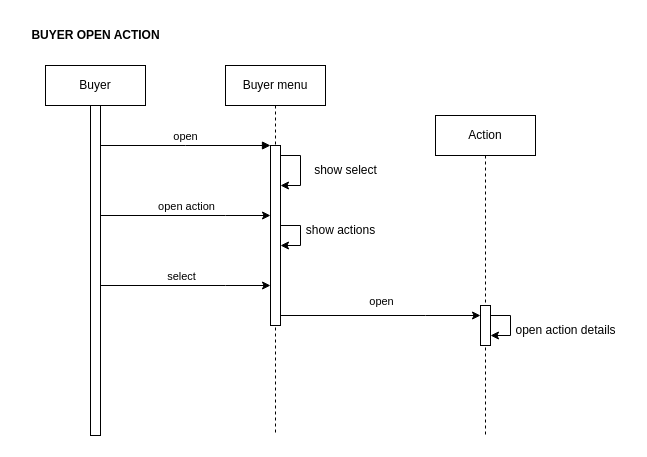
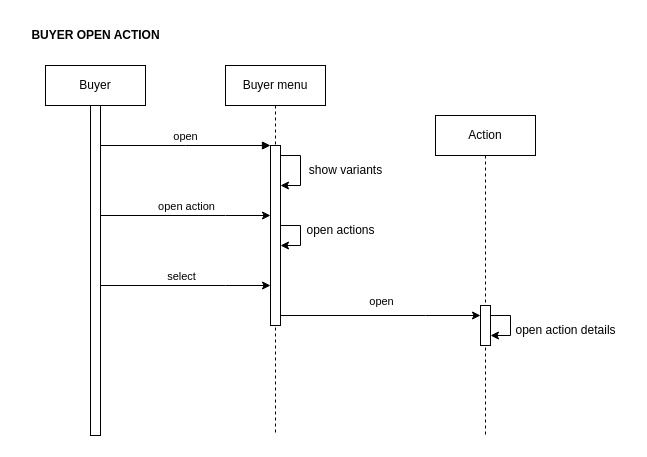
  <mxCell id="0" />
  <mxCell id="1" parent="0" />
  <mxCell id="2" value="Buyer" style="shape=umlLifeline;perimeter=lifelinePerimeter;whiteSpace=wrap;html=1;container=0;dropTarget=0;collapsible=0;recursiveResize=0;outlineConnect=0;portConstraint=eastwest;newEdgeStyle={&quot;edgeStyle&quot;:&quot;elbowEdgeStyle&quot;,&quot;elbow&quot;:&quot;vertical&quot;,&quot;curved&quot;:0,&quot;rounded&quot;:0};" vertex="1" parent="1"><mxGeometry x="45" y="65" width="100" height="370" as="geometry" /></mxCell>
  <mxCell id="3" value="" style="html=1;points=[];perimeter=orthogonalPerimeter;outlineConnect=0;targetShapes=umlLifeline;portConstraint=eastwest;newEdgeStyle={&quot;edgeStyle&quot;:&quot;elbowEdgeStyle&quot;,&quot;elbow&quot;:&quot;vertical&quot;,&quot;curved&quot;:0,&quot;rounded&quot;:0};" vertex="1" parent="2"><mxGeometry x="45" y="40" width="10" height="330" as="geometry" /></mxCell>
  <mxCell id="4" value="Buyer menu" style="shape=umlLifeline;perimeter=lifelinePerimeter;whiteSpace=wrap;html=1;container=0;dropTarget=0;collapsible=0;recursiveResize=0;outlineConnect=0;portConstraint=eastwest;newEdgeStyle={&quot;edgeStyle&quot;:&quot;elbowEdgeStyle&quot;,&quot;elbow&quot;:&quot;vertical&quot;,&quot;curved&quot;:0,&quot;rounded&quot;:0};" vertex="1" parent="1"><mxGeometry x="225" y="65" width="100" height="370" as="geometry" /></mxCell>
  <mxCell id="5" value="" style="html=1;points=[];perimeter=orthogonalPerimeter;outlineConnect=0;targetShapes=umlLifeline;portConstraint=eastwest;newEdgeStyle={&quot;edgeStyle&quot;:&quot;elbowEdgeStyle&quot;,&quot;elbow&quot;:&quot;vertical&quot;,&quot;curved&quot;:0,&quot;rounded&quot;:0};" vertex="1" parent="4"><mxGeometry x="45" y="80" width="10" height="180" as="geometry" /></mxCell>
  <mxCell id="6" value="" style="endArrow=classic;html=1;rounded=0;" edge="1" parent="4" source="5" target="5"><mxGeometry width="50" height="50" relative="1" as="geometry"><mxPoint x="70" y="120" as="sourcePoint" /><mxPoint x="120" y="70" as="targetPoint" /><Array as="points"><mxPoint x="75" y="90" /><mxPoint x="75" y="120" /></Array></mxGeometry></mxCell>
  <mxCell id="7" value="" style="endArrow=classic;html=1;rounded=0;" edge="1" parent="4" source="5" target="5"><mxGeometry width="50" height="50" relative="1" as="geometry"><mxPoint x="50" y="200" as="sourcePoint" /><mxPoint x="100" y="150" as="targetPoint" /><Array as="points"><mxPoint x="75" y="160" /><mxPoint x="75" y="180" /></Array></mxGeometry></mxCell>
  <mxCell id="8" value="open" style="html=1;verticalAlign=bottom;endArrow=block;edgeStyle=elbowEdgeStyle;elbow=vertical;curved=0;rounded=0;" edge="1" parent="1" source="3" target="5"><mxGeometry relative="1" as="geometry"><mxPoint x="200" y="155" as="sourcePoint" /><Array as="points"><mxPoint x="185" y="145" /></Array></mxGeometry></mxCell>
- <mxCell id="9" value="show select" style="text;html=1;align=center;verticalAlign=middle;resizable=0;points=[];autosize=1;strokeColor=none;fillColor=none;" vertex="1" parent="1"><mxGeometry x="295" y="155" width="100" height="30" as="geometry" /></mxCell>
+ <mxCell id="9" value="show variants" style="text;html=1;align=center;verticalAlign=middle;resizable=0;points=[];autosize=1;strokeColor=none;fillColor=none;" vertex="1" parent="1"><mxGeometry x="295" y="155" width="100" height="30" as="geometry" /></mxCell>
  <mxCell id="10" value="" style="endArrow=classic;html=1;rounded=0;" edge="1" parent="1" source="3" target="5"><mxGeometry relative="1" as="geometry"><mxPoint x="155" y="214.58" as="sourcePoint" /><mxPoint x="255" y="214.58" as="targetPoint" /><Array as="points"><mxPoint x="225" y="215" /></Array></mxGeometry></mxCell>
  <mxCell id="11" value="open action" style="edgeLabel;resizable=0;html=1;align=center;verticalAlign=middle;" connectable="0" vertex="1" parent="10"><mxGeometry relative="1" as="geometry"><mxPoint y="-10" as="offset" /></mxGeometry></mxCell>
- <mxCell id="12" value="show actions" style="text;html=1;align=center;verticalAlign=middle;resizable=0;points=[];autosize=1;strokeColor=none;fillColor=none;" vertex="1" parent="1"><mxGeometry x="295" y="215" width="90" height="30" as="geometry" /></mxCell>
+ <mxCell id="12" value="open actions" style="text;html=1;align=center;verticalAlign=middle;resizable=0;points=[];autosize=1;strokeColor=none;fillColor=none;" vertex="1" parent="1"><mxGeometry x="295" y="215" width="90" height="30" as="geometry" /></mxCell>
  <mxCell id="13" value="Action" style="shape=umlLifeline;perimeter=lifelinePerimeter;whiteSpace=wrap;html=1;container=0;dropTarget=0;collapsible=0;recursiveResize=0;outlineConnect=0;portConstraint=eastwest;newEdgeStyle={&quot;edgeStyle&quot;:&quot;elbowEdgeStyle&quot;,&quot;elbow&quot;:&quot;vertical&quot;,&quot;curved&quot;:0,&quot;rounded&quot;:0};" vertex="1" parent="1"><mxGeometry x="435" y="115" width="100" height="320" as="geometry" /></mxCell>
  <mxCell id="14" value="" style="html=1;points=[];perimeter=orthogonalPerimeter;outlineConnect=0;targetShapes=umlLifeline;portConstraint=eastwest;newEdgeStyle={&quot;edgeStyle&quot;:&quot;elbowEdgeStyle&quot;,&quot;elbow&quot;:&quot;vertical&quot;,&quot;curved&quot;:0,&quot;rounded&quot;:0};" vertex="1" parent="13"><mxGeometry x="45" y="190" width="10" height="40" as="geometry" /></mxCell>
  <mxCell id="15" value="" style="endArrow=classic;html=1;rounded=0;" edge="1" parent="13" source="14" target="14"><mxGeometry width="50" height="50" relative="1" as="geometry"><mxPoint x="140" y="240" as="sourcePoint" /><mxPoint x="190" y="190" as="targetPoint" /></mxGeometry></mxCell>
  <mxCell id="16" value="" style="endArrow=classic;html=1;rounded=0;" edge="1" parent="1" source="3" target="5"><mxGeometry relative="1" as="geometry"><mxPoint x="295" y="285" as="sourcePoint" /><mxPoint x="565" y="285" as="targetPoint" /><Array as="points"><mxPoint x="225" y="285" /></Array></mxGeometry></mxCell>
  <mxCell id="17" value="select" style="edgeLabel;resizable=0;html=1;align=center;verticalAlign=middle;" connectable="0" vertex="1" parent="16"><mxGeometry relative="1" as="geometry"><mxPoint x="-5" y="-10" as="offset" /></mxGeometry></mxCell>
  <mxCell id="18" value="" style="endArrow=classic;html=1;rounded=0;" edge="1" parent="1" source="5" target="14"><mxGeometry relative="1" as="geometry"><mxPoint x="365" y="345" as="sourcePoint" /><mxPoint x="465" y="345" as="targetPoint" /><Array as="points"><mxPoint x="425" y="315" /></Array></mxGeometry></mxCell>
  <mxCell id="19" value="open" style="edgeLabel;resizable=0;html=1;align=center;verticalAlign=middle;" connectable="0" vertex="1" parent="18"><mxGeometry relative="1" as="geometry"><mxPoint y="-15" as="offset" /></mxGeometry></mxCell>
  <mxCell id="20" value="open action details" style="text;html=1;align=center;verticalAlign=middle;resizable=0;points=[];autosize=1;strokeColor=none;fillColor=none;" vertex="1" parent="1"><mxGeometry x="505" y="315" width="120" height="30" as="geometry" /></mxCell>
  <mxCell id="21" value="BUYER OPEN ACTION" style="text;html=1;align=center;verticalAlign=middle;resizable=0;points=[];autosize=1;strokeColor=none;fillColor=none;strokeWidth=1;fontStyle=1" vertex="1" parent="1"><mxGeometry x="20" y="20" width="150" height="30" as="geometry" /></mxCell>
